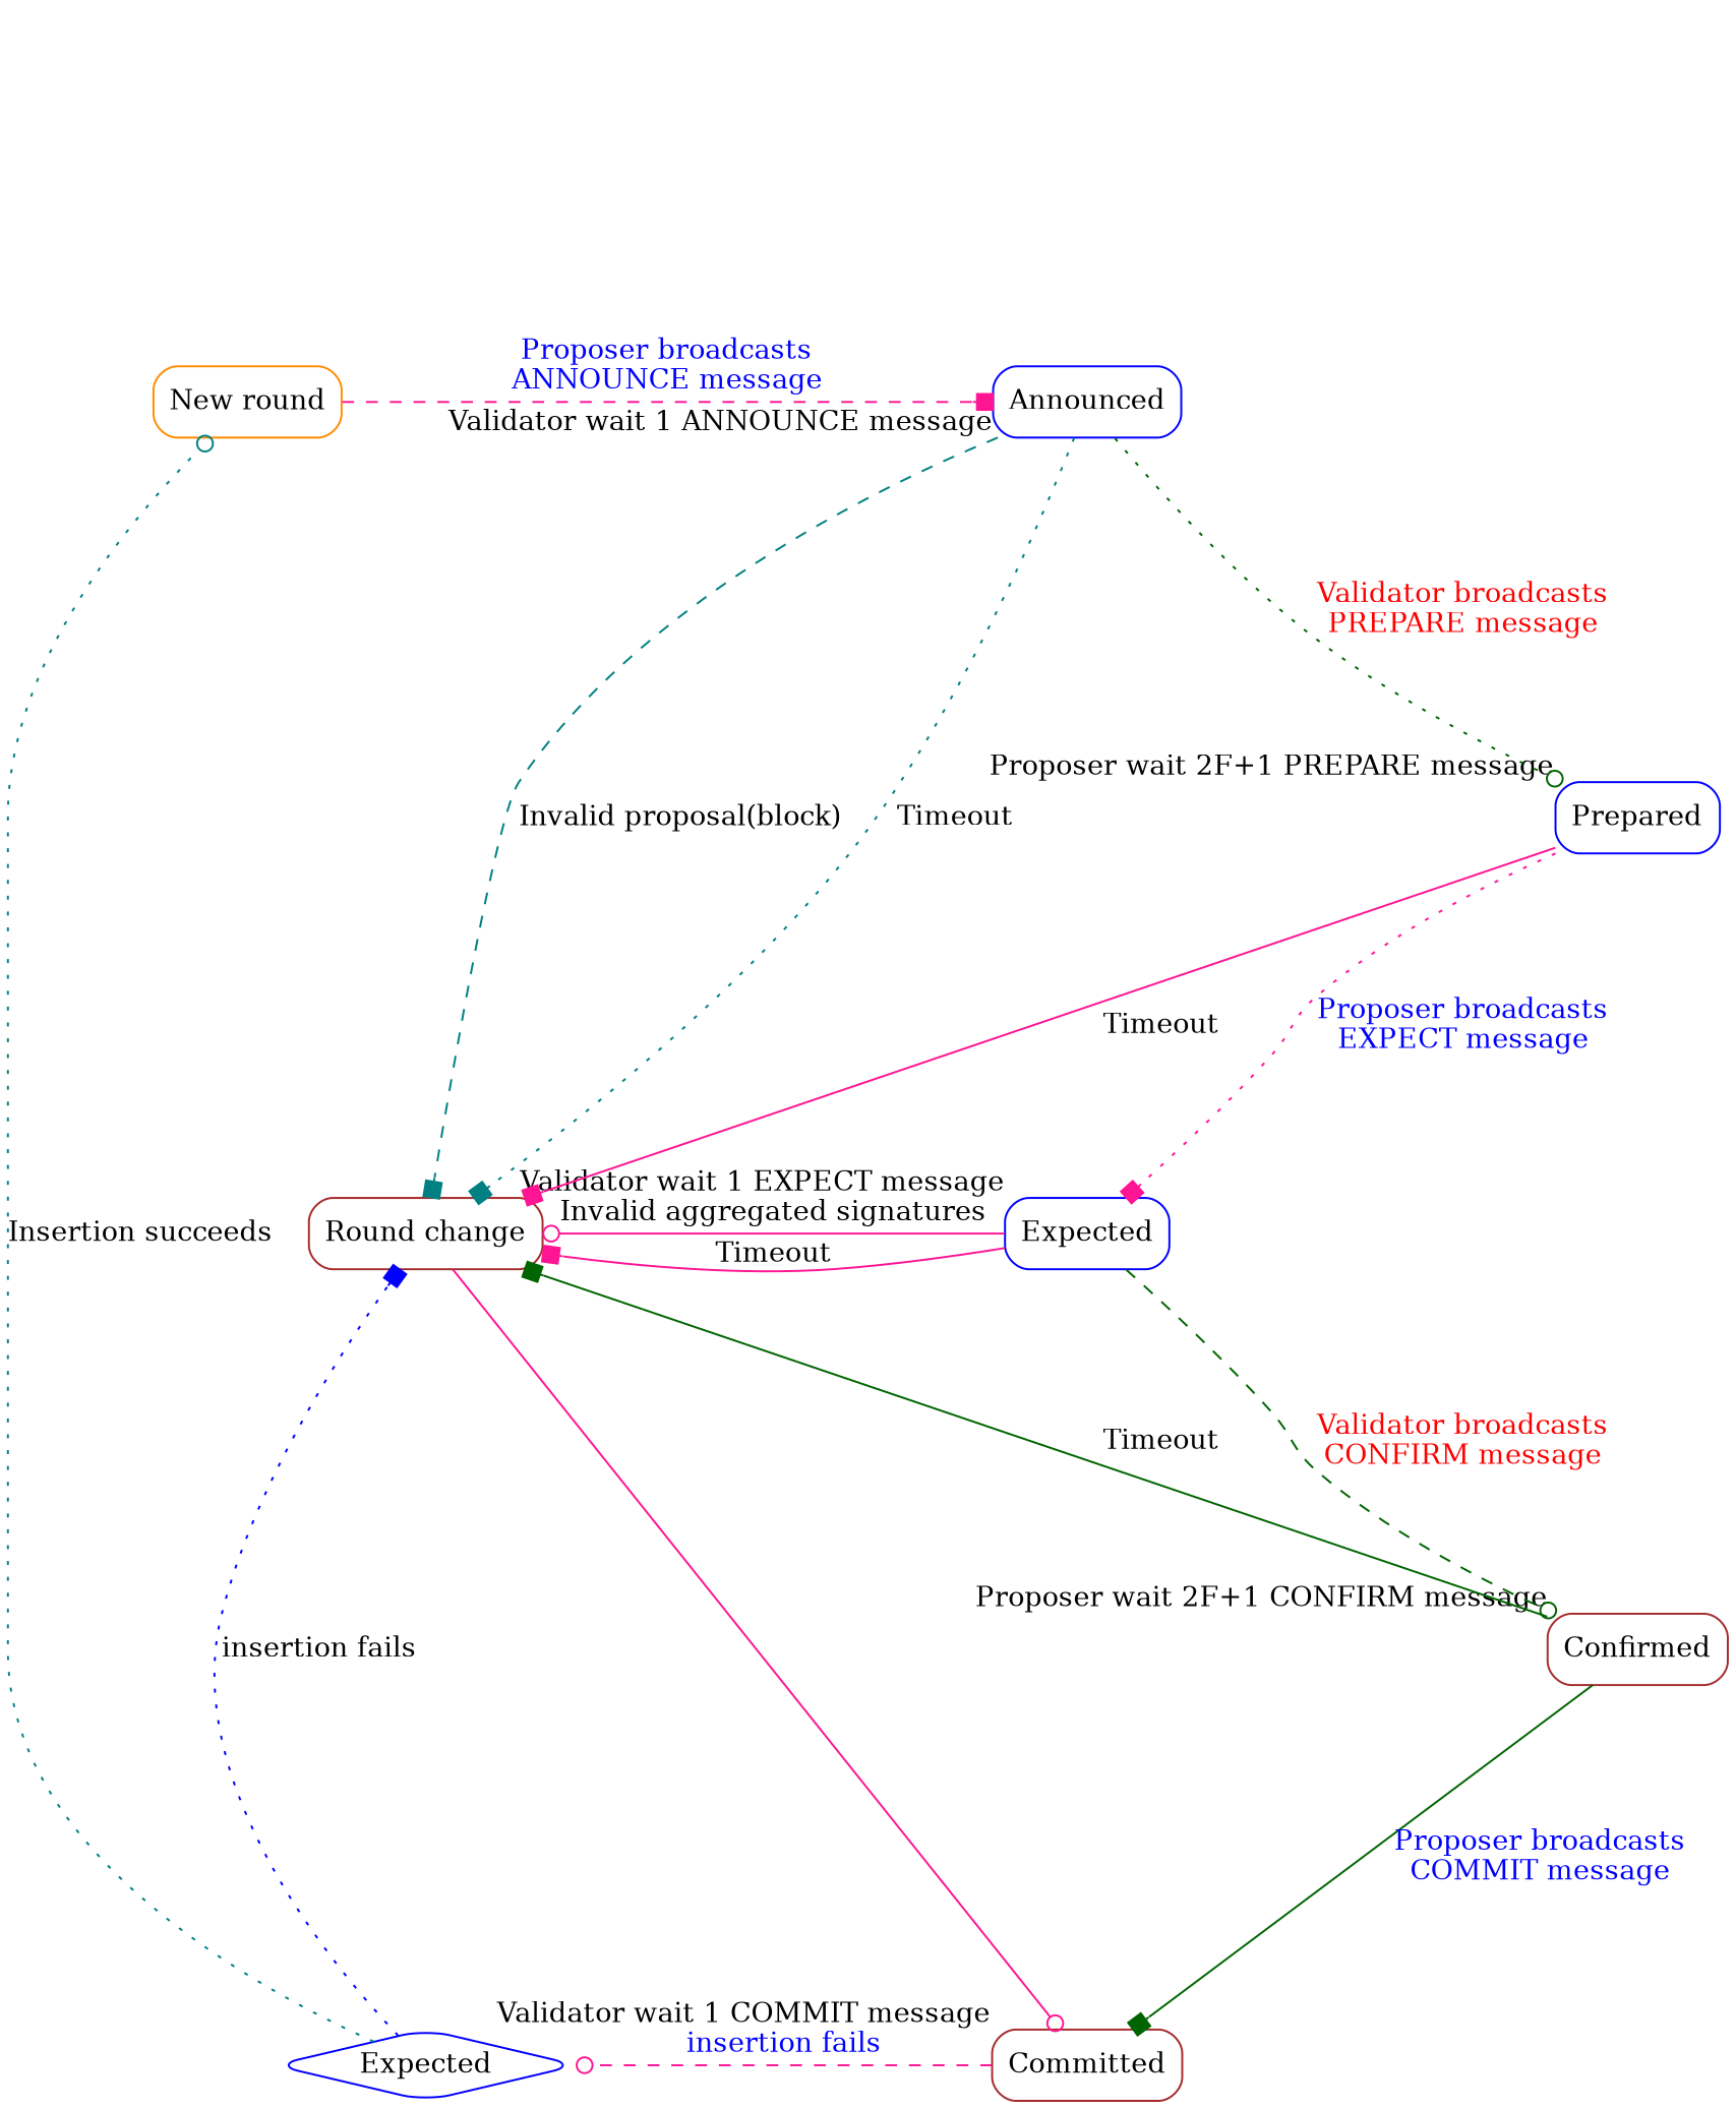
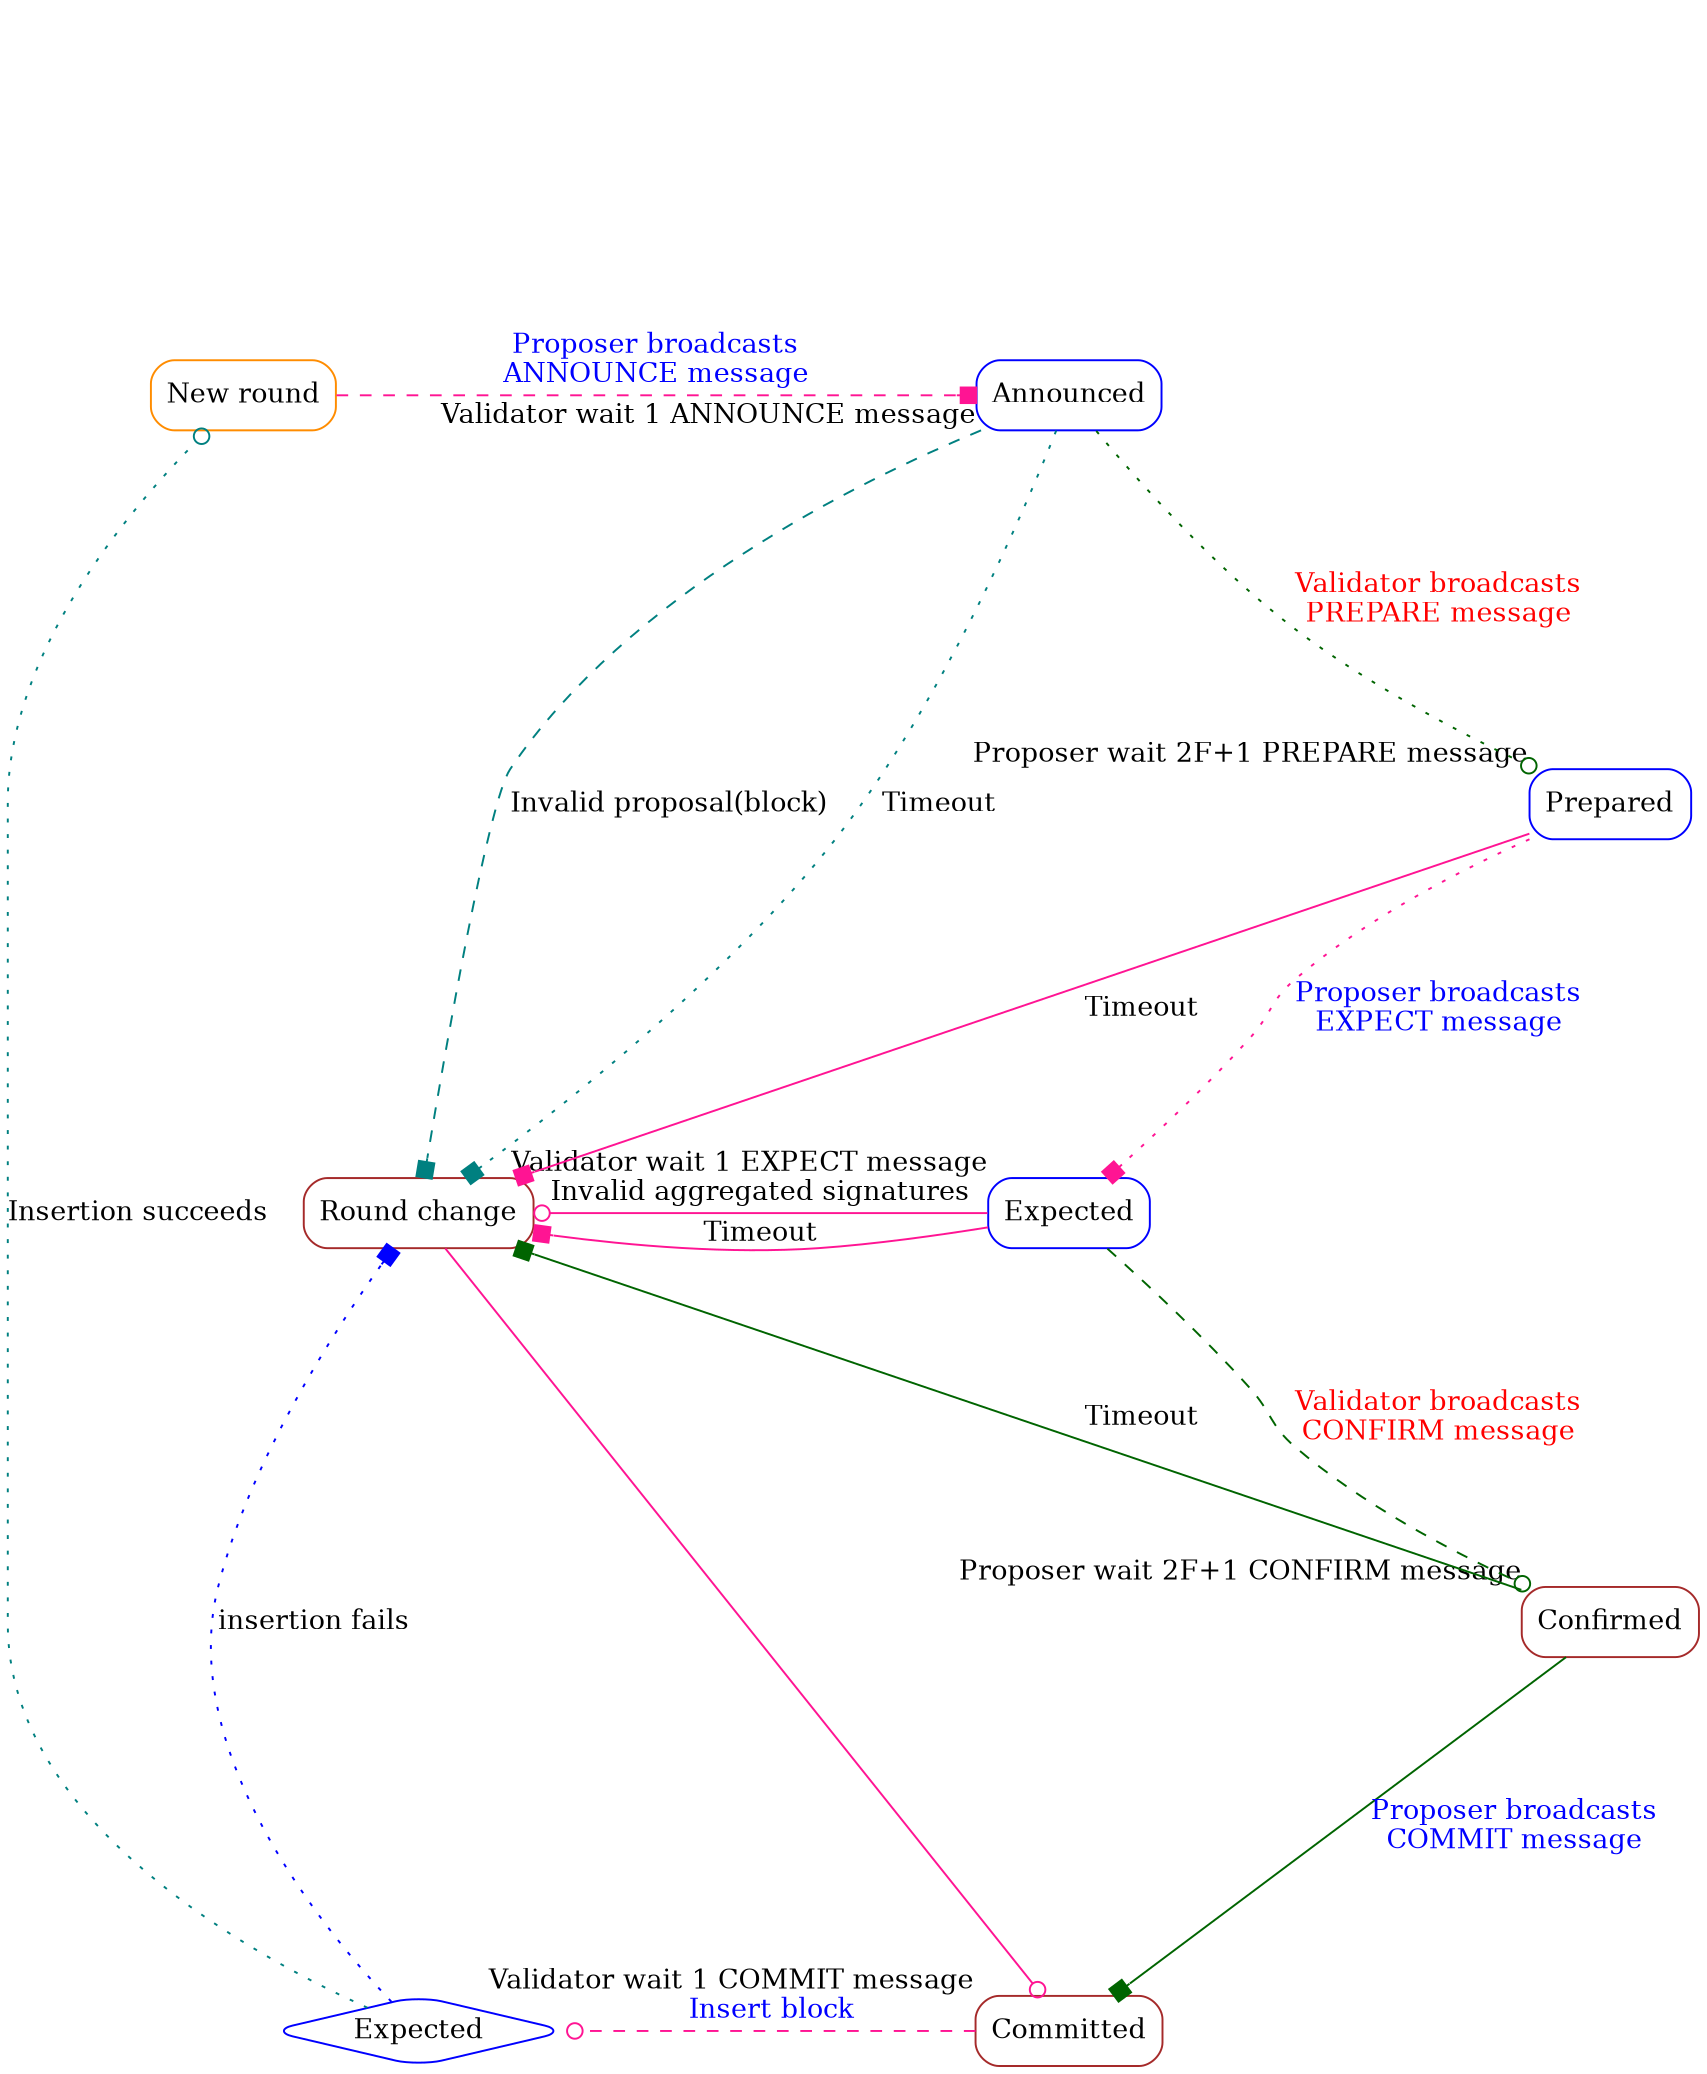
  digraph {
    fontname="DejaVu Serif"
    ranksep=2
    node [fontname="DejaVu Serif" group=g3 style=rounded shape=rectangle]
    edge [fontname="DejaVu Serif" style=invis]
    A [group=g1 style=invis shape=""]
    B [group=g2 style=invis shape=""]
    C [style=invis shape=""]
    D [group=g4 style=invis shape=""]
    "New round" [color=darkorange group=g1]
    Announced [color=blue xlabel="Validator wait 1 ANNOUNCE message"]
    Prepared [color=blue group=g4 xlabel="Proposer wait 2F+1 PREPARE message"]
    "Round change" [color=brown group=g2]
    Expected [color=blue xlabel="Validator wait 1 EXPECT message"]
    Confirmed [color=brown group=g4 xlabel="Proposer wait 2F+1 CONFIRM message"]
    Committed [color=brown xlabel="Validator wait 1 COMMIT message"]
    n12 [color=blue group=g2 label=Expected shape=diamond]
    subgraph sub_1 {
      subgraph sub_2 {
        rank=same
        A
        B
        C
        D
      }
    }
    subgraph sub_3 {
      rank=same
      "New round"
      Announced
    }
    subgraph sub_4 {
      rank=same
      Prepared
    }
    subgraph sub_5 {
      rank=same
      "Round change"
      Expected
    }
    subgraph sub_6 {
      rank=same
      Confirmed
    }
    subgraph sub_7 {
      rank=same
      Committed
      n12
    }
    subgraph sub_8 {
      A
      B
      C
      D
      "New round"
      Announced
      Prepared
      "Round change"
      Expected
      Confirmed
      Committed
      n12
    }
    A -> B
    A -> "New round"
    B -> C
    B -> "Round change" [weight=100]
    C -> D
    C -> Announced [weight=100]
    D -> Prepared [weight=100]
    "New round" -> Announced
    "New round" -> Announced [arrowhead=box color=deeppink fontcolor=blue label="Proposer broadcasts\nANNOUNCE message" style=dashed]
    Announced -> Prepared [arrowhead=odot color=darkgreen fontcolor=red label="Validator broadcasts\nPREPARE message" style=dotted]
    Announced -> "Round change" [arrowhead=box color=teal label=Timeout style=dotted]
    Announced -> "Round change" [arrowhead=box color=teal label="Invalid proposal(block)" style=dashed]
    Announced -> Expected [weight=100]
    Prepared -> "Round change" [arrowhead=box color=deeppink label=Timeout style=solid]
    Prepared -> Expected [arrowhead=box color=deeppink fontcolor=blue label="Proposer broadcasts\nEXPECT message" style=dotted]
    Prepared -> Confirmed [weight=100]
    "Round change" -> Expected
    "Round change" -> Committed [arrowhead=odot color=deeppink style=solid]
    "Round change" -> n12 [weight=100]
    Expected -> "Round change" [arrowhead=box color=deeppink label=Timeout style=solid]
    Expected -> "Round change" [arrowhead=odot color=deeppink label="Invalid aggregated signatures" style=solid]
    Expected -> Confirmed [arrowhead=odot color=darkgreen fontcolor=red label="Validator broadcasts\nCONFIRM message" style=dashed]
    Expected -> Committed [weight=100]
    Confirmed -> "Round change" [arrowhead=box color=darkgreen label=Timeout style=solid]
    Confirmed -> Committed [arrowhead=box color=darkgreen fontcolor=blue label="Proposer broadcasts\nCOMMIT message" style=solid]
-   Committed -> n12 [arrowhead=odot color=deeppink fontcolor=blue label="insertion fails" style=dashed]
+   Committed -> n12 [arrowhead=odot color=deeppink fontcolor=blue label="Insert block" style=dashed]
    n12 -> "New round" [arrowhead=odot color=teal label="Insertion succeeds" style=dotted]
    n12 -> "Round change" [arrowhead=box color=blue label="insertion fails" style=dotted]
    n12 -> Committed
  }
